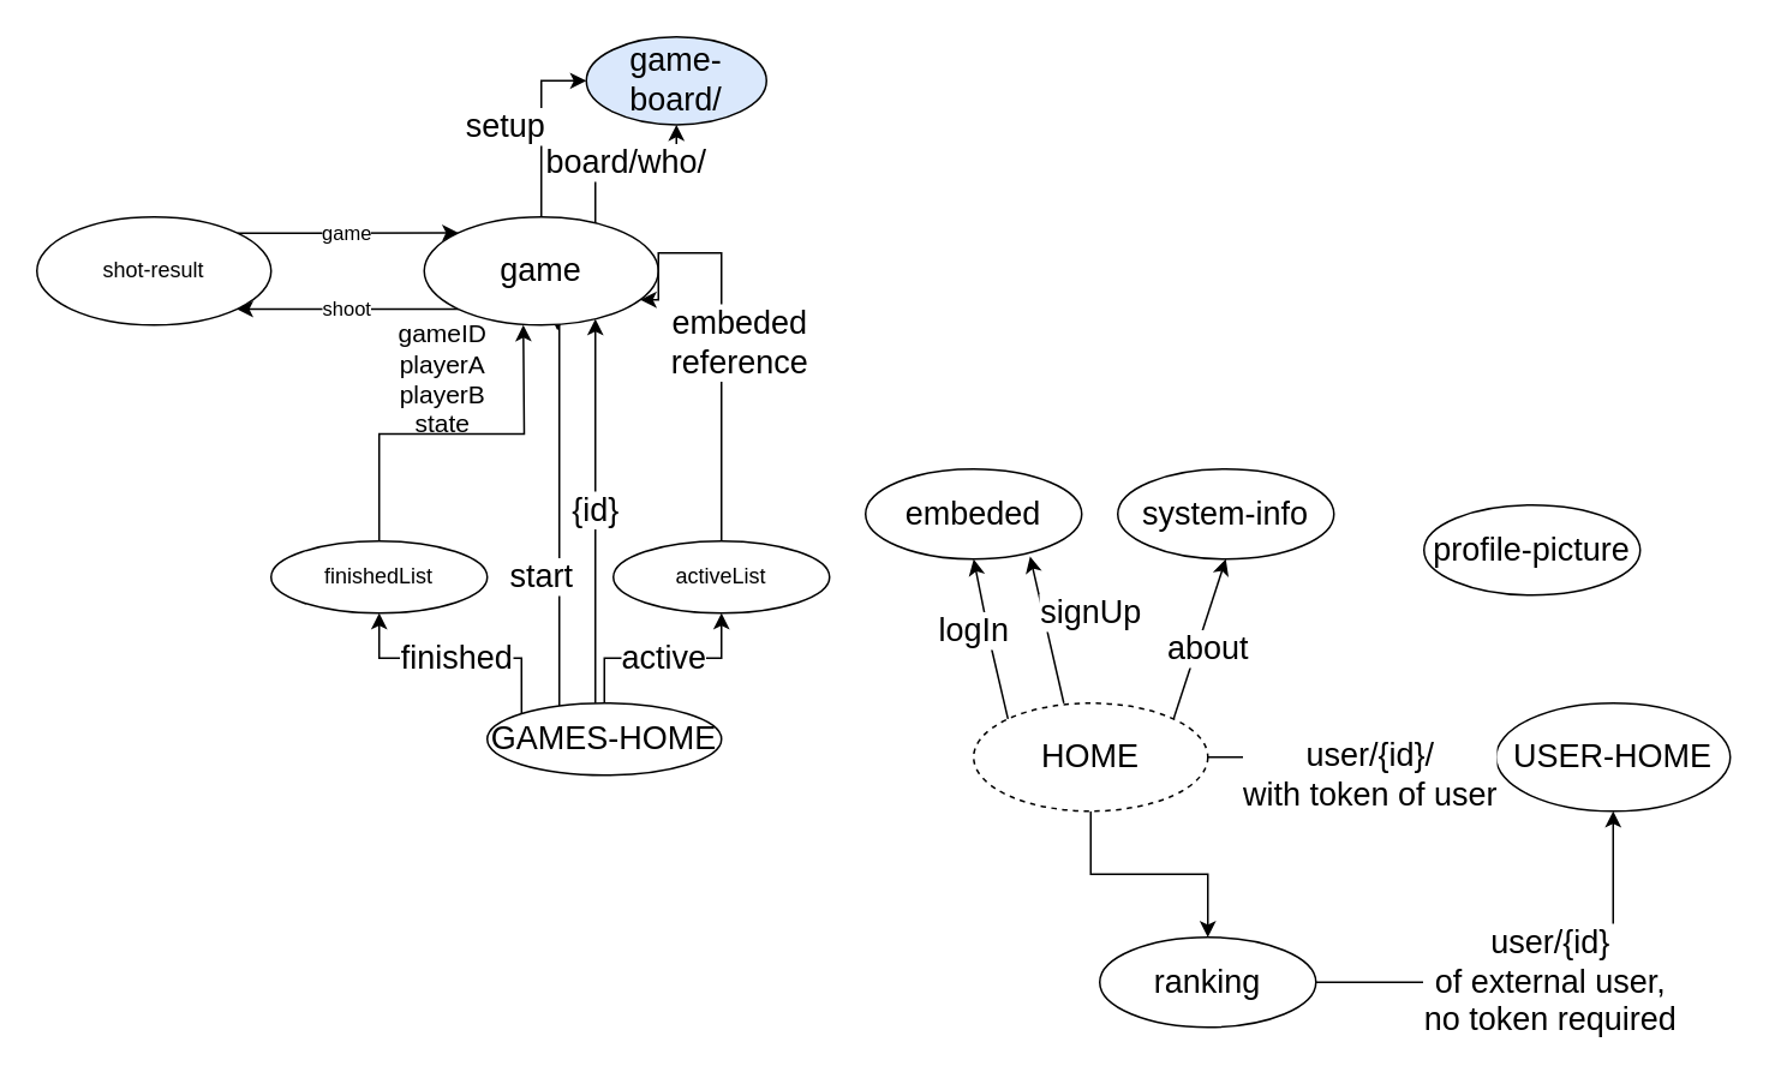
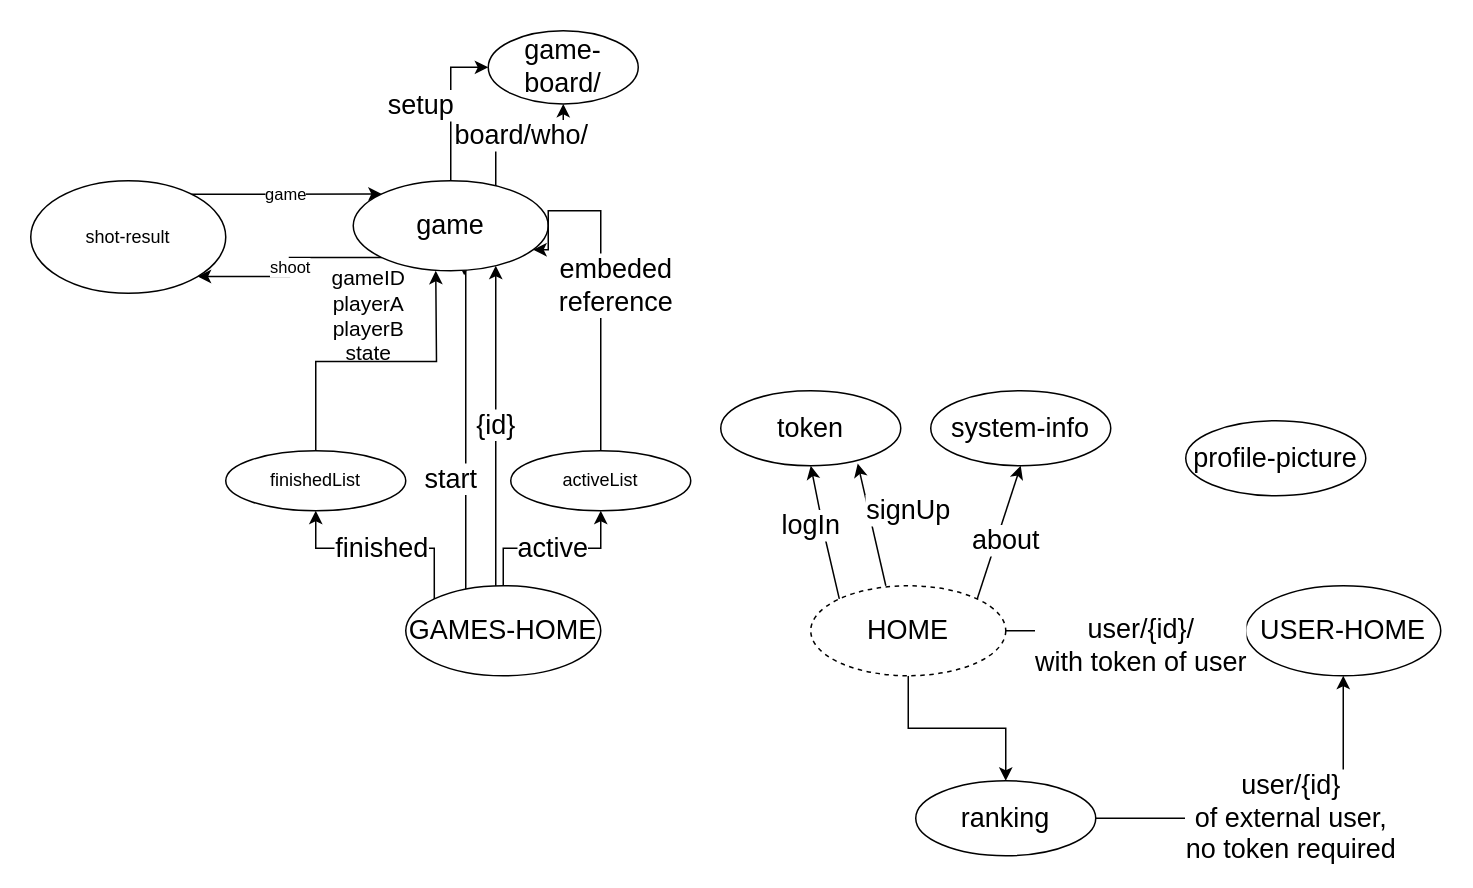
  <mxCell id="0" />
  <mxCell id="1" parent="0" />
  <mxCell id="2" style="edgeStyle=orthogonalEdgeStyle;rounded=0;orthogonalLoop=1;jettySize=auto;html=1;fontSize=18;" parent="1" source="3" target="28" edge="1"><mxGeometry relative="1" as="geometry" /></mxCell>
  <mxCell id="3" value="&lt;font style=&quot;font-size: 18px;&quot;&gt;HOME&lt;/font&gt;" style="ellipse;whiteSpace=wrap;html=1;dashed=1;" parent="1" vertex="1"><mxGeometry x="540" y="390" width="130" height="60" as="geometry" /></mxCell>
  <mxCell id="4" value="&lt;font style=&quot;font-size: 18px;&quot;&gt;USER-HOME&lt;/font&gt;" style="ellipse;whiteSpace=wrap;html=1;" parent="1" vertex="1"><mxGeometry x="830" y="390" width="130" height="60" as="geometry" /></mxCell>
  <mxCell id="5" value="active" style="edgeStyle=orthogonalEdgeStyle;rounded=0;orthogonalLoop=1;jettySize=auto;html=1;entryX=0.5;entryY=1;entryDx=0;entryDy=0;fontSize=18;" parent="1" source="9" target="25" edge="1"><mxGeometry relative="1" as="geometry" /></mxCell>
  <mxCell id="6" value="{id}" style="edgeStyle=orthogonalEdgeStyle;rounded=0;orthogonalLoop=1;jettySize=auto;html=1;fontSize=18;" parent="1" source="9" target="20" edge="1"><mxGeometry relative="1" as="geometry"><Array as="points"><mxPoint x="330" y="320" /><mxPoint x="330" y="320" /></Array></mxGeometry></mxCell>
  <mxCell id="7" value="start" style="edgeStyle=orthogonalEdgeStyle;rounded=0;orthogonalLoop=1;jettySize=auto;html=1;exitX=0;exitY=0;exitDx=0;exitDy=0;entryX=0.569;entryY=1.05;entryDx=0;entryDy=0;entryPerimeter=0;fontSize=18;" parent="1" source="9" target="20" edge="1"><mxGeometry x="-0.168" y="10" relative="1" as="geometry"><Array as="points"><mxPoint x="310" y="399" /><mxPoint x="310" y="180" /><mxPoint x="309" y="180" /></Array><mxPoint as="offset" /></mxGeometry></mxCell>
  <mxCell id="8" value="finished" style="edgeStyle=orthogonalEdgeStyle;rounded=0;orthogonalLoop=1;jettySize=auto;html=1;exitX=0;exitY=0;exitDx=0;exitDy=0;entryX=0.5;entryY=1;entryDx=0;entryDy=0;fontSize=18;" parent="1" source="9" target="31" edge="1"><mxGeometry relative="1" as="geometry" /></mxCell>
- <mxCell id="9" value="&lt;font style=&quot;font-size: 18px;&quot;&gt;GAMES-HOME&lt;/font&gt;" style="ellipse;whiteSpace=wrap;html=1;" parent="1" vertex="1"><mxGeometry x="270" y="390" width="130" height="40" as="geometry" /></mxCell>
+ <mxCell id="9" value="&lt;font style=&quot;font-size: 18px;&quot;&gt;GAMES-HOME&lt;/font&gt;" style="ellipse;whiteSpace=wrap;html=1;" parent="1" vertex="1"><mxGeometry x="270" y="390" width="130" height="60" as="geometry" /></mxCell>
  <mxCell id="10" value="&lt;div&gt;user/{id}/&lt;/div&gt;&lt;div&gt;with token of user&lt;br&gt;&lt;/div&gt;" style="endArrow=classic;html=1;rounded=0;fontSize=18;entryX=0;entryY=0.5;entryDx=0;entryDy=0;exitX=1;exitY=0.5;exitDx=0;exitDy=0;" parent="1" source="3" target="4" edge="1"><mxGeometry x="0.125" y="-10" width="50" height="50" relative="1" as="geometry"><mxPoint x="620" y="440" as="sourcePoint" /><mxPoint x="670" y="390" as="targetPoint" /><mxPoint as="offset" /></mxGeometry></mxCell>
- <mxCell id="11" value="embeded" style="ellipse;whiteSpace=wrap;html=1;fontSize=18;" parent="1" vertex="1"><mxGeometry x="480" y="260" width="120" height="50" as="geometry" /></mxCell>
+ <mxCell id="11" value="token" style="ellipse;whiteSpace=wrap;html=1;fontSize=18;" parent="1" vertex="1"><mxGeometry x="480" y="260" width="120" height="50" as="geometry" /></mxCell>
  <mxCell id="12" value="logIn" style="endArrow=classic;html=1;rounded=0;fontSize=18;entryX=0.5;entryY=1;entryDx=0;entryDy=0;exitX=0;exitY=0;exitDx=0;exitDy=0;" parent="1" source="3" target="11" edge="1"><mxGeometry x="0.136" y="8" width="50" height="50" relative="1" as="geometry"><mxPoint x="640" y="370" as="sourcePoint" /><mxPoint x="690" y="320" as="targetPoint" /><Array as="points"><mxPoint x="550" y="360" /></Array><mxPoint as="offset" /></mxGeometry></mxCell>
  <mxCell id="13" value="system-info" style="ellipse;whiteSpace=wrap;html=1;fontSize=18;" parent="1" vertex="1"><mxGeometry x="620" y="260" width="120" height="50" as="geometry" /></mxCell>
  <mxCell id="14" value="" style="endArrow=classic;html=1;rounded=0;fontSize=18;exitX=1;exitY=0;exitDx=0;exitDy=0;entryX=0.5;entryY=1;entryDx=0;entryDy=0;" parent="1" source="3" target="13" edge="1"><mxGeometry width="50" height="50" relative="1" as="geometry"><mxPoint x="640" y="370" as="sourcePoint" /><mxPoint x="690" y="320" as="targetPoint" /></mxGeometry></mxCell>
  <mxCell id="15" value="about" style="edgeLabel;html=1;align=center;verticalAlign=middle;resizable=0;points=[];fontSize=18;" parent="14" vertex="1" connectable="0"><mxGeometry x="0.265" y="3" relative="1" as="geometry"><mxPoint x="3" y="18" as="offset" /></mxGeometry></mxCell>
  <mxCell id="16" value="signUp" style="endArrow=classic;html=1;rounded=0;fontSize=18;entryX=0.761;entryY=0.971;entryDx=0;entryDy=0;entryPerimeter=0;exitX=0.385;exitY=0;exitDx=0;exitDy=0;exitPerimeter=0;" parent="1" source="3" target="11" edge="1"><mxGeometry x="0.086" y="-26" width="50" height="50" relative="1" as="geometry"><mxPoint x="640" y="370" as="sourcePoint" /><mxPoint x="690" y="320" as="targetPoint" /><mxPoint as="offset" /></mxGeometry></mxCell>
  <mxCell id="17" value="board/who/" style="edgeStyle=orthogonalEdgeStyle;rounded=0;orthogonalLoop=1;jettySize=auto;html=1;entryX=0.5;entryY=1;entryDx=0;entryDy=0;fontSize=18;" parent="1" source="20" target="21" edge="1"><mxGeometry relative="1" as="geometry"><Array as="points"><mxPoint x="330" y="90" /><mxPoint x="375" y="90" /></Array></mxGeometry></mxCell>
  <mxCell id="18" value="shoot" style="edgeStyle=orthogonalEdgeStyle;rounded=0;orthogonalLoop=1;jettySize=auto;html=1;exitX=0;exitY=1;exitDx=0;exitDy=0;entryX=1;entryY=1;entryDx=0;entryDy=0;" parent="1" source="20" target="23" edge="1"><mxGeometry relative="1" as="geometry" /></mxCell>
  <mxCell id="19" value="setup" style="edgeStyle=orthogonalEdgeStyle;rounded=0;orthogonalLoop=1;jettySize=auto;html=1;exitX=0.5;exitY=0;exitDx=0;exitDy=0;entryX=0;entryY=0.5;entryDx=0;entryDy=0;fontSize=18;" parent="1" source="20" target="21" edge="1"><mxGeometry x="-0.006" y="20" relative="1" as="geometry"><mxPoint as="offset" /></mxGeometry></mxCell>
  <mxCell id="20" value="&lt;font style=&quot;font-size: 18px;&quot;&gt;game&lt;/font&gt;" style="ellipse;whiteSpace=wrap;html=1;" parent="1" vertex="1"><mxGeometry x="235" y="120" width="130" height="60" as="geometry" /></mxCell>
- <mxCell id="21" value="game-board/" style="ellipse;whiteSpace=wrap;html=1;fontSize=18;fillColor=#dae8fc;" parent="1" vertex="1"><mxGeometry x="325" y="20" width="100" height="48.75" as="geometry" /></mxCell>
+ <mxCell id="21" value="game-board/" style="ellipse;whiteSpace=wrap;html=1;fontSize=18;" parent="1" vertex="1"><mxGeometry x="325" y="20" width="100" height="48.75" as="geometry" /></mxCell>
  <mxCell id="22" value="game" style="edgeStyle=orthogonalEdgeStyle;rounded=0;orthogonalLoop=1;jettySize=auto;html=1;entryX=0;entryY=0;entryDx=0;entryDy=0;" parent="1" source="23" target="20" edge="1"><mxGeometry relative="1" as="geometry"><Array as="points"><mxPoint x="170" y="129" /><mxPoint x="170" y="129" /></Array></mxGeometry></mxCell>
- <mxCell id="23" value="shot-result" style="ellipse;whiteSpace=wrap;html=1;" parent="1" vertex="1"><mxGeometry x="20" y="120" width="130" height="60" as="geometry" /></mxCell>
+ <mxCell id="23" value="shot-result" style="ellipse;whiteSpace=wrap;html=1;" parent="1" vertex="1"><mxGeometry x="20" y="120" width="130" height="75" as="geometry" /></mxCell>
  <mxCell id="24" value="&lt;div&gt;embeded&lt;/div&gt;&lt;div&gt;reference&lt;/div&gt;" style="edgeStyle=orthogonalEdgeStyle;rounded=0;orthogonalLoop=1;jettySize=auto;html=1;entryX=0.923;entryY=0.767;entryDx=0;entryDy=0;fontSize=18;entryPerimeter=0;" parent="1" source="25" target="20" edge="1"><mxGeometry x="-0.048" y="-10" relative="1" as="geometry"><mxPoint x="365" y="245" as="targetPoint" /><Array as="points"><mxPoint x="400" y="140" /><mxPoint x="365" y="140" /><mxPoint x="365" y="166" /></Array><mxPoint as="offset" /></mxGeometry></mxCell>
  <mxCell id="25" value="activeList" style="ellipse;whiteSpace=wrap;html=1;" parent="1" vertex="1"><mxGeometry x="340" y="300" width="120" height="40" as="geometry" /></mxCell>
  <mxCell id="26" value="gameID&lt;br style=&quot;font-size: 14px;&quot;&gt;playerA&lt;br style=&quot;font-size: 14px;&quot;&gt;playerB&lt;br style=&quot;font-size: 14px;&quot;&gt;state" style="text;html=1;align=center;verticalAlign=middle;resizable=0;points=[];autosize=1;strokeColor=none;fillColor=none;fontSize=14;" parent="1" vertex="1"><mxGeometry x="210" y="170" width="70" height="80" as="geometry" /></mxCell>
  <mxCell id="27" value="&lt;div&gt;user/{id}&lt;/div&gt;&lt;div&gt;of external user, &lt;br&gt;&lt;/div&gt;&lt;div&gt;no token required&lt;br&gt;&lt;/div&gt;" style="edgeStyle=orthogonalEdgeStyle;rounded=0;orthogonalLoop=1;jettySize=auto;html=1;entryX=0.5;entryY=1;entryDx=0;entryDy=0;fontSize=18;" parent="1" source="28" target="4" edge="1"><mxGeometry relative="1" as="geometry" /></mxCell>
  <mxCell id="28" value="ranking" style="ellipse;whiteSpace=wrap;html=1;fontSize=18;" parent="1" vertex="1"><mxGeometry x="610" y="520" width="120" height="50" as="geometry" /></mxCell>
  <mxCell id="29" value="profile-picture" style="ellipse;whiteSpace=wrap;html=1;fontSize=18;" parent="1" vertex="1"><mxGeometry x="790" y="280" width="120" height="50" as="geometry" /></mxCell>
  <mxCell id="30" style="edgeStyle=orthogonalEdgeStyle;rounded=0;orthogonalLoop=1;jettySize=auto;html=1;exitX=0.5;exitY=0;exitDx=0;exitDy=0;fontSize=18;" parent="1" source="31" edge="1"><mxGeometry relative="1" as="geometry"><mxPoint x="290" y="180" as="targetPoint" /></mxGeometry></mxCell>
  <mxCell id="31" value="finishedList" style="ellipse;whiteSpace=wrap;html=1;" parent="1" vertex="1"><mxGeometry x="150" y="300" width="120" height="40" as="geometry" /></mxCell>
